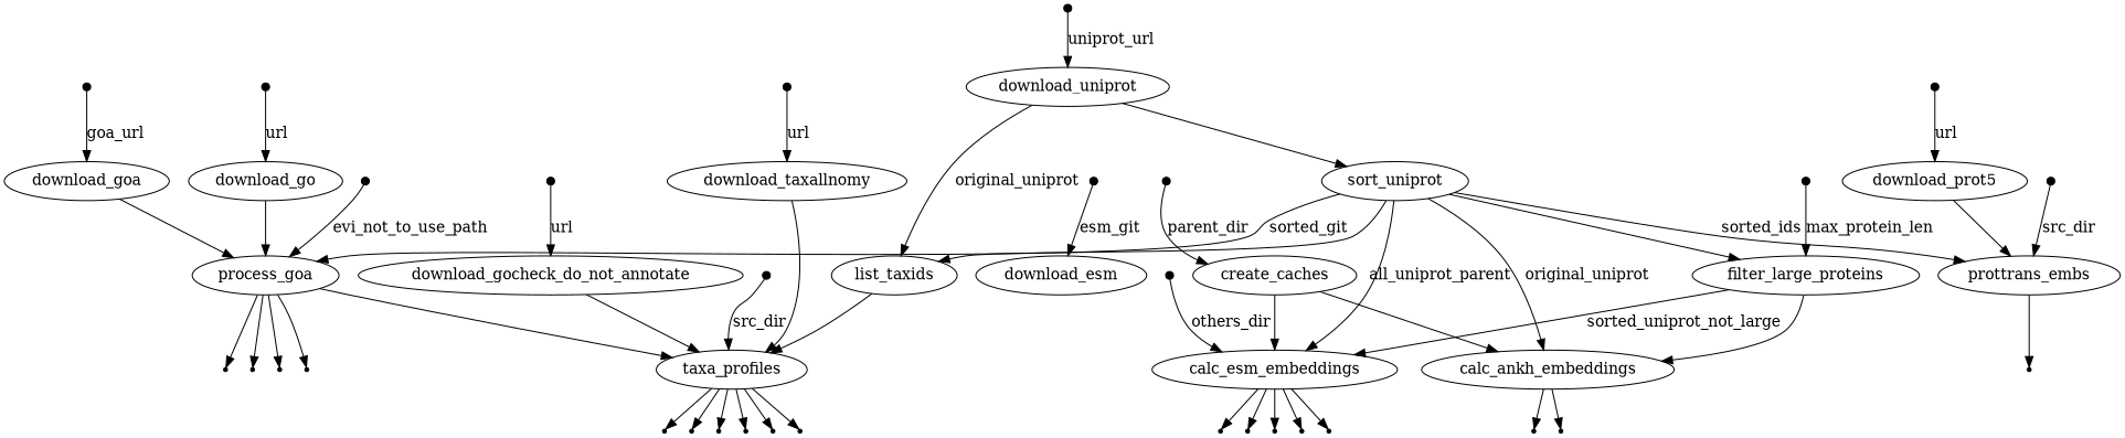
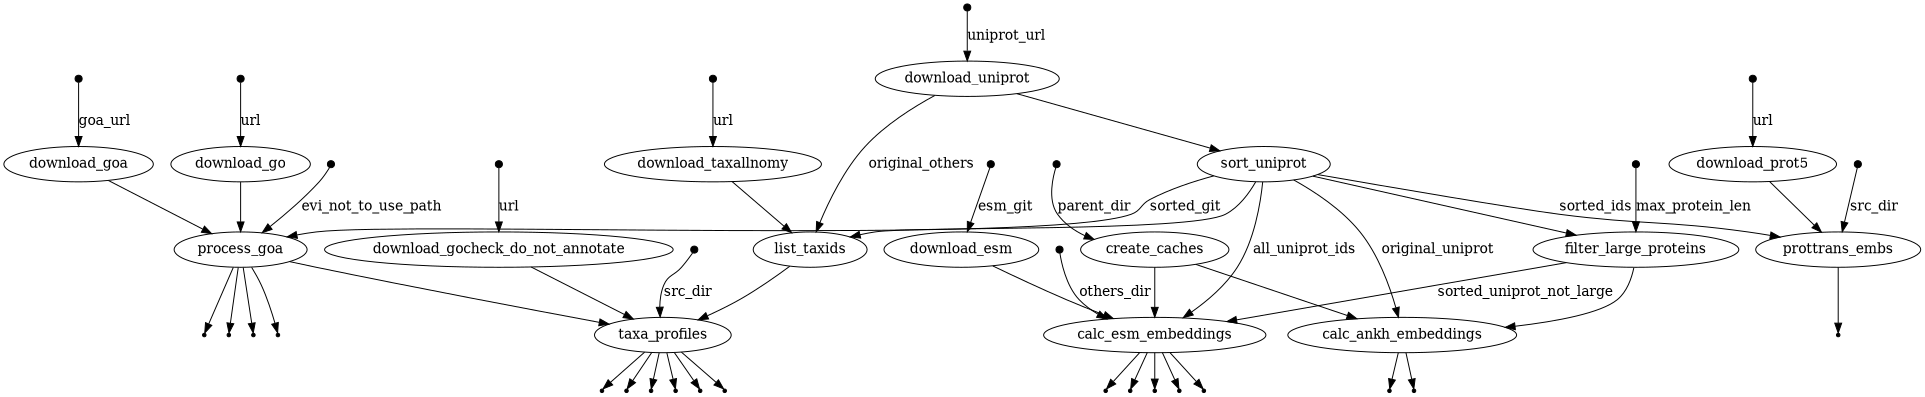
  digraph {
    rankdir=TB
    node [shape=point]
    v0 [fixedsize=true width=0.1]
    n2 [label=download_uniprot shape=""]
    n3 [label=sort_uniprot shape=""]
    n4 [label=list_taxids shape=""]
    n5 [label=process_goa shape=""]
    n6 [label=filter_large_proteins shape=""]
    n7 [label=calc_ankh_embeddings shape=""]
    n8 [label=prottrans_embs shape=""]
    n9 [label=calc_esm_embeddings shape=""]
    n10 [label=taxa_profiles shape=""]
    v19
    v18
    v17
    v16
    v37
    v36
    v32
    v46
    v45
    v44
    v43
    v42
    v2 [fixedsize=true width=0.1]
    n24 [label=download_goa shape=""]
    v27
    v26
    v25
    v24
    v23
    v22
    v4 [fixedsize=true width=0.1]
    n32 [label=download_go shape=""]
    v6 [fixedsize=true width=0.1]
    n34 [label=download_gocheck_do_not_annotate shape=""]
    v8 [fixedsize=true width=0.1]
    n36 [label=download_taxallnomy shape=""]
    v11 [fixedsize=true width=0.1]
    v14 [fixedsize=true width=0.1]
    v20 [fixedsize=true width=0.1]
    v28 [fixedsize=true width=0.1]
    n41 [label=download_prot5 shape=""]
    v30 [fixedsize=true width=0.1]
    v33 [fixedsize=true width=0.1]
    n44 [label=create_caches shape=""]
    v38 [fixedsize=true width=0.1]
    n46 [label=download_esm shape=""]
    v40 [fixedsize=true width=0.1]
    v0 -> n2 [label=uniprot_url]
    n2 -> n3
-   n2 -> n4 [label=original_uniprot]
+   n2 -> n4 [label=original_others]
    n3 -> n4
    n3 -> n5 [label=sorted_git]
    n3 -> n6
    n3 -> n7 [label=original_uniprot]
    n3 -> n8 [label=sorted_ids]
-   n3 -> n9 [label=all_uniprot_parent]
+   n3 -> n9 [label=all_uniprot_ids]
    n4 -> n10
    n5 -> n10
    n5 -> v19
    n5 -> v18
    n5 -> v17
    n5 -> v16
    n6 -> n7
    n6 -> n9 [label=sorted_uniprot_not_large]
    n7 -> v37
    n7 -> v36
    n8 -> v32
    n9 -> v46
    n9 -> v45
    n9 -> v44
    n9 -> v43
    n9 -> v42
    n10 -> v27
    n10 -> v26
    n10 -> v25
    n10 -> v24
    n10 -> v23
    n10 -> v22
    v2 -> n24 [label=goa_url]
    n24 -> n5
    v4 -> n32 [label=url]
    n32 -> n5
    v6 -> n34 [label=url]
    n34 -> n10
    v8 -> n36 [label=url]
-   n36 -> n10
+   n36 -> n4
    v11 -> n6 [label=max_protein_len]
    v14 -> n5 [label=evi_not_to_use_path]
    v20 -> n10 [label=src_dir]
    v28 -> n41 [label=url]
    n41 -> n8
    v30 -> n8 [label=src_dir]
    v33 -> n44 [label=parent_dir]
    n44 -> n7
    n44 -> n9
    v38 -> n46 [label=esm_git]
+   n46 -> n9
    v40 -> n9 [label=others_dir]
  }
